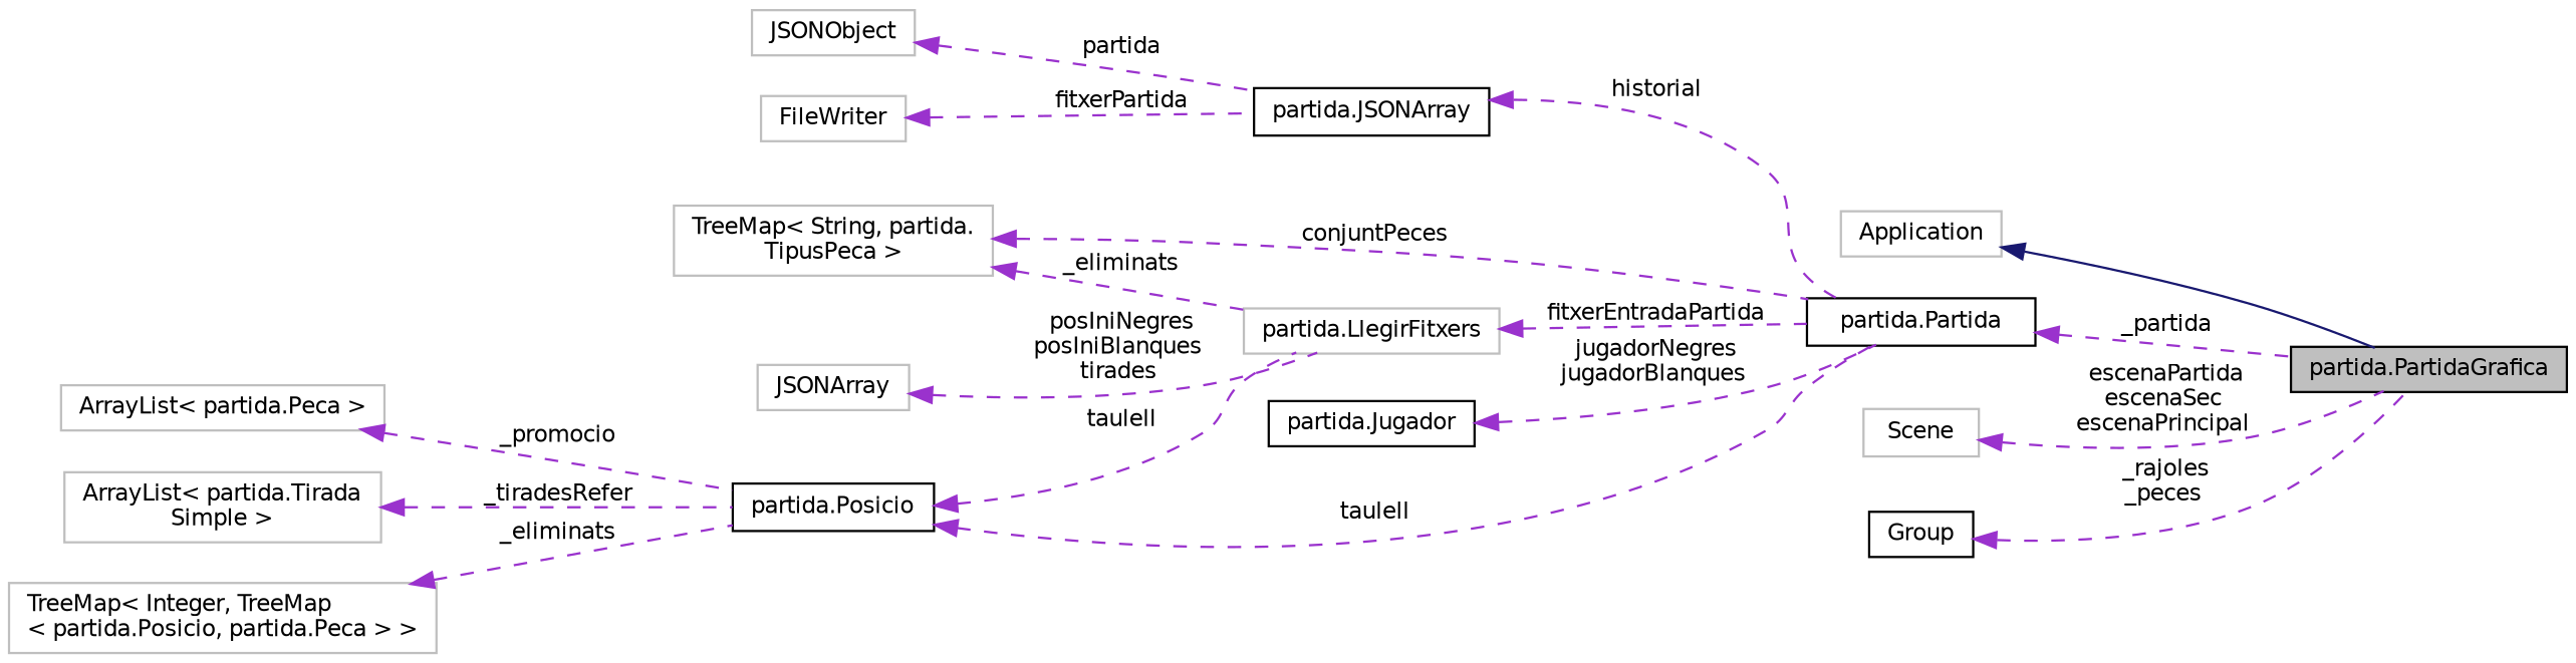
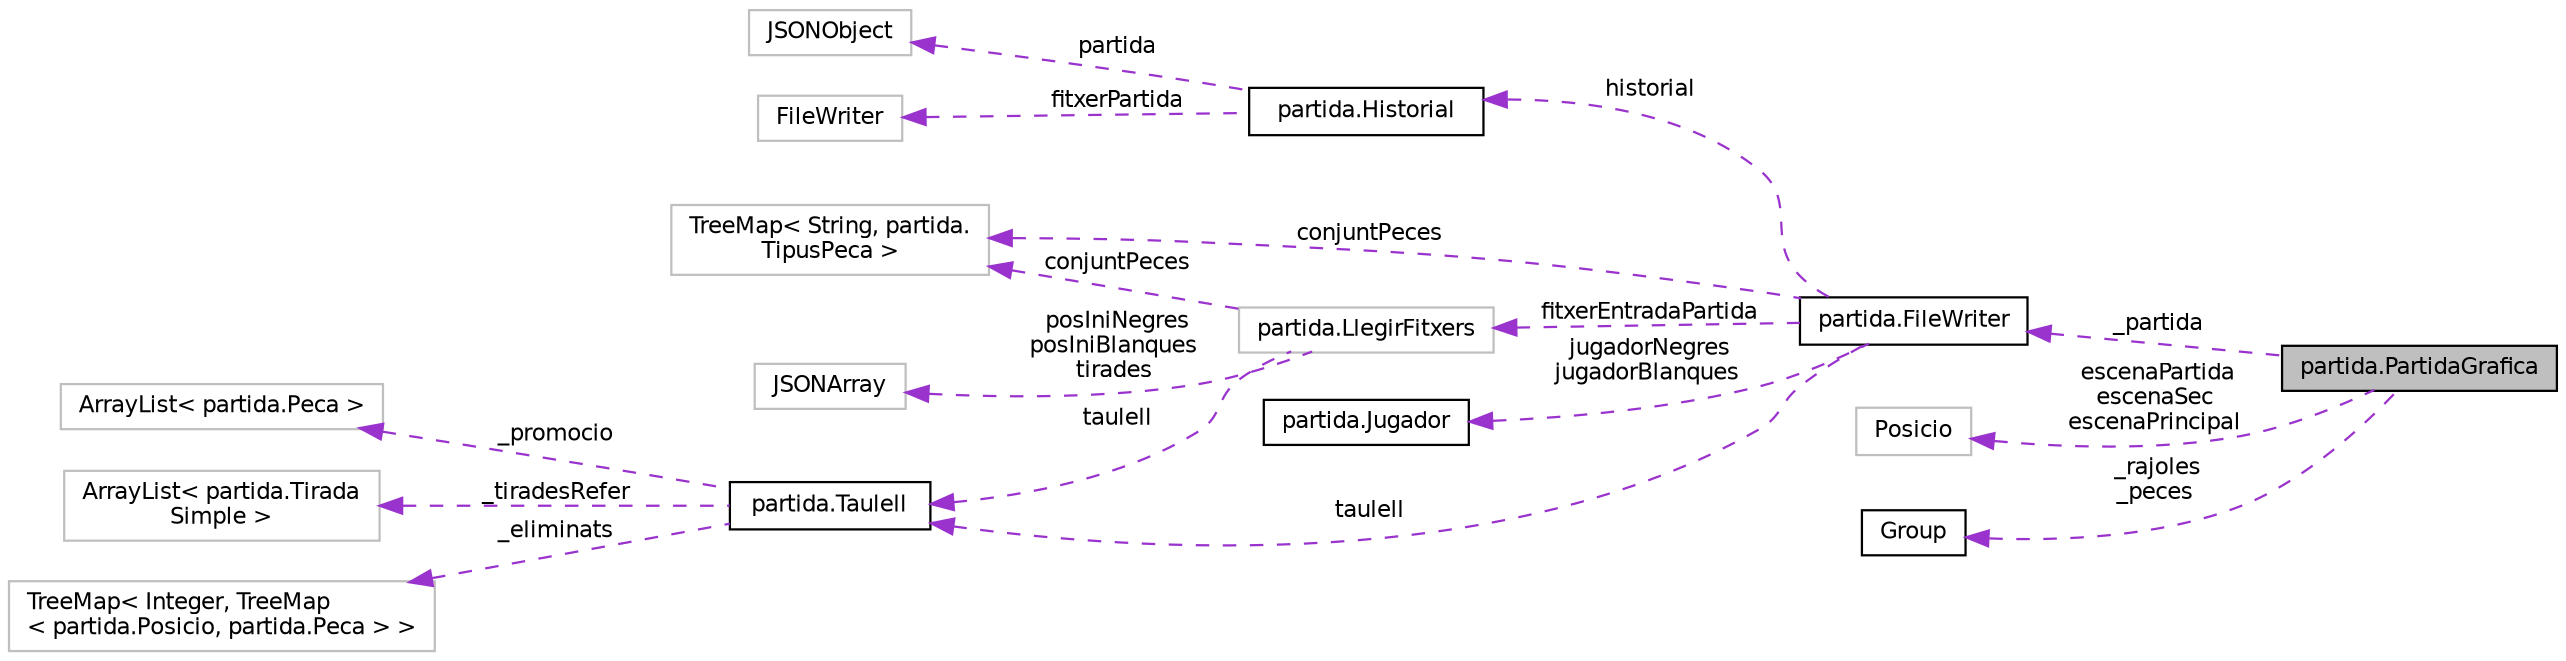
  digraph {
    fontname="DejaVu Sans"
    rankdir=LR
    node [color=grey75 fillcolor=white fontname="DejaVu Sans" fontsize=10 shape=record style=filled]
    edge [color=darkorchid3 dir=back fontname="DejaVu Sans" fontsize=10 labelfontname=Helvetica labelfontsize=10 style=dashed]
    n1 [color=black fillcolor=grey75 fontcolor=black height=0.2 label="partida.PartidaGrafica" width=0.4]
-   n2 [height=0.2 label=Application width=0.4]
-   n3 [color=black height=0.2 label="partida.Partida" width=0.4]
-   n4 [color=black height=0.2 label="partida.JSONArray" width=0.4]
+   n3 [color=black height=0.2 label="partida.FileWriter" width=0.4]
+   n4 [color=black height=0.2 label="partida.Historial" width=0.4]
    n5 [height=0.2 label=JSONObject width=0.4]
    n6 [height=0.2 label=FileWriter width=0.4]
    n7 [height=0.2 label="TreeMap\< String, partida.\lTipusPeca \>" width=0.4]
    n8 [height=0.2 label="partida.LlegirFitxers" width=0.4]
    n9 [color=black height=0.2 label="partida.Jugador" width=0.4]
-   n10 [color=black height=0.2 label="partida.Posicio" width=0.4]
+   n10 [color=black height=0.2 label="partida.Taulell" width=0.4]
    n11 [height=0.2 label="ArrayList\< partida.Peca \>" width=0.4]
    n12 [height=0.2 label="ArrayList\< partida.Tirada\lSimple \>" width=0.4]
    n13 [height=0.2 label="TreeMap\< Integer, TreeMap\l\< partida.Posicio, partida.Peca \> \>" width=0.4]
    n14 [height=0.2 label=JSONArray width=0.4]
-   n15 [height=0.2 label=Scene width=0.4]
+   n15 [height=0.2 label=Posicio width=0.4]
    n16 [color=black height=0.2 label=Group width=0.4]
-   n2 -> n1 [color=midnightblue style=solid]
    n3 -> n1 [label=" _partida"]
    n4 -> n3 [label=" historial"]
    n5 -> n4 [label=" partida"]
    n6 -> n4 [label=" fitxerPartida"]
    n7 -> n3 [label=" conjuntPeces"]
-   n7 -> n8 [label=" _eliminats"]
+   n7 -> n8 [label=" conjuntPeces"]
    n8 -> n3 [label=" fitxerEntradaPartida"]
    n9 -> n3 [label=" jugadorNegres\njugadorBlanques"]
    n10 -> n3 [label=" taulell"]
    n10 -> n8 [label=" taulell"]
    n11 -> n10 [label=" _promocio"]
    n12 -> n10 [label=" _tiradesRefer"]
    n13 -> n10 [label=" _eliminats"]
    n14 -> n8 [label=" posIniNegres\nposIniBlanques\ntirades"]
    n15 -> n1 [label=" escenaPartida\nescenaSec\nescenaPrincipal"]
    n16 -> n1 [label=" _rajoles\n_peces"]
  }
